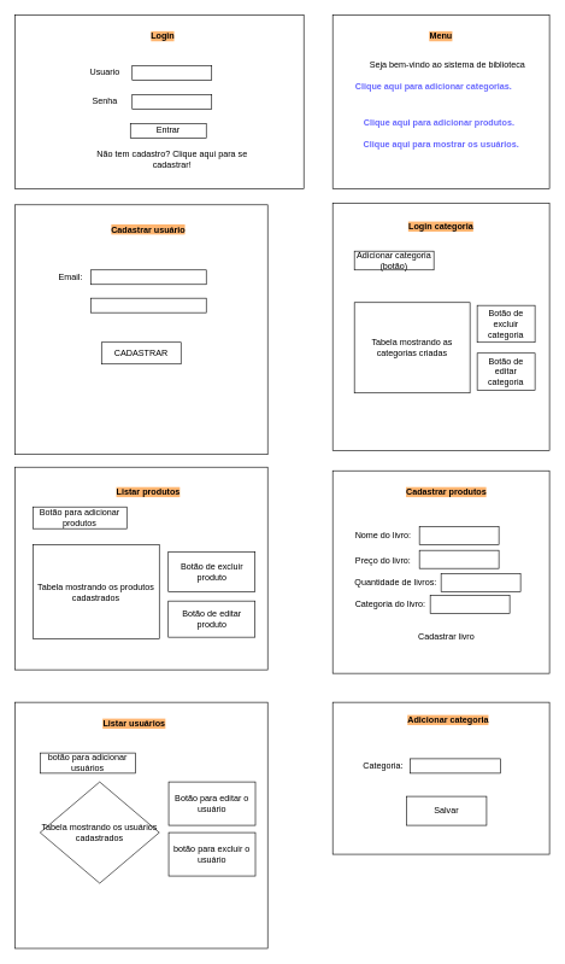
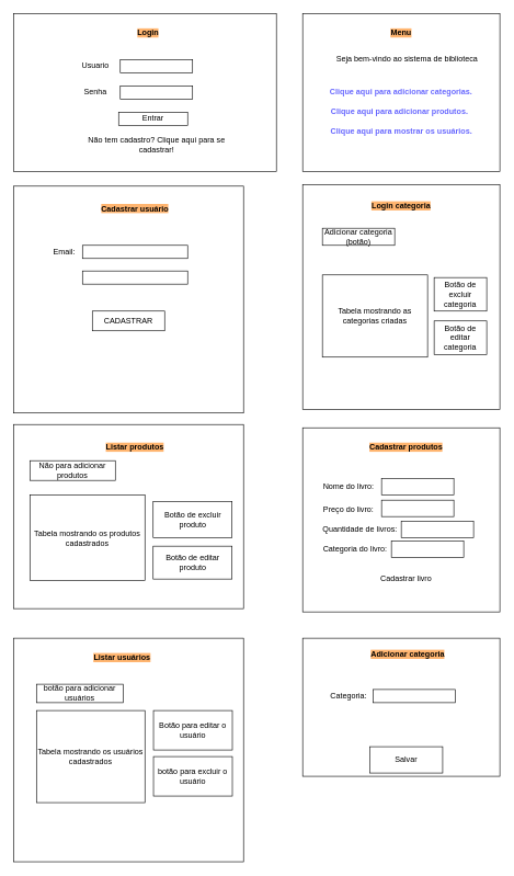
  <mxCell id="0" />
  <mxCell id="1" parent="0" />
  <mxCell id="2" value="" style="rounded=0;whiteSpace=wrap;html=1;" parent="1" vertex="1"><mxGeometry x="20" y="20" width="400" height="240" as="geometry" /></mxCell>
  <mxCell id="3" value="&lt;b style=&quot;background-color: rgb(255 , 181 , 112)&quot;&gt;Login&lt;/b&gt;" style="text;html=1;strokeColor=none;fillColor=none;align=center;verticalAlign=middle;whiteSpace=wrap;rounded=0;" parent="1" vertex="1"><mxGeometry x="185" y="40" width="80" height="20" as="geometry" /></mxCell>
  <mxCell id="4" value="Usuario" style="text;html=1;strokeColor=none;fillColor=none;align=center;verticalAlign=middle;whiteSpace=wrap;rounded=0;" parent="1" vertex="1"><mxGeometry x="110" y="90" width="70" height="20" as="geometry" /></mxCell>
  <mxCell id="5" value="Senha" style="text;html=1;strokeColor=none;fillColor=none;align=center;verticalAlign=middle;whiteSpace=wrap;rounded=0;" parent="1" vertex="1"><mxGeometry x="115" y="130" width="60" height="20" as="geometry" /></mxCell>
  <mxCell id="6" value="" style="rounded=0;whiteSpace=wrap;html=1;" parent="1" vertex="1"><mxGeometry x="182.5" y="90" width="110" height="20" as="geometry" /></mxCell>
  <mxCell id="7" value="" style="rounded=0;whiteSpace=wrap;html=1;" parent="1" vertex="1"><mxGeometry x="182.5" y="130" width="110" height="20" as="geometry" /></mxCell>
  <mxCell id="8" value="" style="rounded=0;whiteSpace=wrap;html=1;" parent="1" vertex="1"><mxGeometry x="20" y="282.5" width="350" height="345" as="geometry" /></mxCell>
  <mxCell id="9" value="Não tem cadastro? Clique aqui para se cadastrar!" style="text;html=1;strokeColor=none;fillColor=none;align=center;verticalAlign=middle;whiteSpace=wrap;rounded=0;" parent="1" vertex="1"><mxGeometry x="117.5" y="200" width="240" height="40" as="geometry" /></mxCell>
  <mxCell id="10" value="&lt;span style=&quot;background-color: rgb(255 , 181 , 112)&quot;&gt;&lt;b&gt;Cadastrar usuário&lt;/b&gt;&lt;/span&gt;" style="text;html=1;strokeColor=none;fillColor=none;align=center;verticalAlign=middle;whiteSpace=wrap;rounded=0;" parent="1" vertex="1"><mxGeometry x="140" y="306.5" width="130" height="20" as="geometry" /></mxCell>
  <mxCell id="11" value="Entrar" style="rounded=0;whiteSpace=wrap;html=1;" parent="1" vertex="1"><mxGeometry x="180" y="170" width="105" height="20" as="geometry" /></mxCell>
  <mxCell id="12" value="Email:" style="text;html=1;strokeColor=none;fillColor=none;align=center;verticalAlign=middle;whiteSpace=wrap;rounded=0;" parent="1" vertex="1"><mxGeometry x="80" y="372.5" width="35" height="20" as="geometry" /></mxCell>
  <mxCell id="13" value="" style="rounded=0;whiteSpace=wrap;html=1;" parent="1" vertex="1"><mxGeometry x="125" y="372.5" width="160" height="20" as="geometry" /></mxCell>
  <mxCell id="14" value="" style="rounded=0;whiteSpace=wrap;html=1;" parent="1" vertex="1"><mxGeometry x="125" y="411.5" width="160" height="20" as="geometry" /></mxCell>
  <mxCell id="15" value="" style="rounded=0;whiteSpace=wrap;html=1;" parent="1" vertex="1"><mxGeometry x="140" y="472.5" width="110" height="30" as="geometry" /></mxCell>
  <mxCell id="16" value="CADASTRAR" style="text;html=1;strokeColor=none;fillColor=none;align=center;verticalAlign=middle;whiteSpace=wrap;rounded=0;" parent="1" vertex="1"><mxGeometry x="175" y="477.5" width="40" height="20" as="geometry" /></mxCell>
  <mxCell id="17" value="" style="rounded=0;whiteSpace=wrap;html=1;" parent="1" vertex="1"><mxGeometry x="460" y="280" width="300" height="342" as="geometry" /></mxCell>
  <mxCell id="18" value="&lt;span style=&quot;background-color: rgb(255 , 181 , 112)&quot;&gt;&lt;b&gt;Login categoria&lt;/b&gt;&lt;/span&gt;" style="text;html=1;strokeColor=none;fillColor=none;align=center;verticalAlign=middle;whiteSpace=wrap;rounded=0;" parent="1" vertex="1"><mxGeometry x="545" y="302.5" width="130" height="20" as="geometry" /></mxCell>
  <mxCell id="19" value="Adicionar categoria (botão)" style="rounded=0;whiteSpace=wrap;html=1;" parent="1" vertex="1"><mxGeometry x="490" y="346.5" width="110" height="26" as="geometry" /></mxCell>
  <mxCell id="20" value="Tabela mostrando as categorias criadas" style="rounded=0;whiteSpace=wrap;html=1;" parent="1" vertex="1"><mxGeometry x="490" y="417.5" width="160" height="125" as="geometry" /></mxCell>
  <mxCell id="21" value="Botão de excluir categoria" style="rounded=0;whiteSpace=wrap;html=1;" parent="1" vertex="1"><mxGeometry x="660" y="421.5" width="80" height="51" as="geometry" /></mxCell>
  <mxCell id="22" value="Botão de editar categoria" style="rounded=0;whiteSpace=wrap;html=1;" parent="1" vertex="1"><mxGeometry x="660" y="487.5" width="80" height="51" as="geometry" /></mxCell>
  <mxCell id="23" value="" style="rounded=0;whiteSpace=wrap;html=1;" parent="1" vertex="1"><mxGeometry x="20" y="645" width="350" height="280" as="geometry" /></mxCell>
  <mxCell id="24" value="&lt;span style=&quot;background-color: rgb(255 , 181 , 112)&quot;&gt;&lt;b&gt;Listar produtos&lt;/b&gt;&lt;/span&gt;" style="text;html=1;strokeColor=none;fillColor=none;align=center;verticalAlign=middle;whiteSpace=wrap;rounded=0;" parent="1" vertex="1"><mxGeometry x="135" y="670" width="140" height="20" as="geometry" /></mxCell>
- <mxCell id="25" value="Botão para adicionar produtos" style="rounded=0;whiteSpace=wrap;html=1;" parent="1" vertex="1"><mxGeometry x="45" y="700" width="130" height="30" as="geometry" /></mxCell>
+ <mxCell id="25" value="Não para adicionar produtos" style="rounded=0;whiteSpace=wrap;html=1;" parent="1" vertex="1"><mxGeometry x="45" y="700" width="130" height="30" as="geometry" /></mxCell>
  <mxCell id="26" value="Tabela mostrando os produtos cadastrados" style="rounded=0;whiteSpace=wrap;html=1;" parent="1" vertex="1"><mxGeometry x="45" y="752.5" width="175" height="130" as="geometry" /></mxCell>
  <mxCell id="27" value="Botão de excluir produto" style="rounded=0;whiteSpace=wrap;html=1;" parent="1" vertex="1"><mxGeometry x="232.5" y="762.5" width="120" height="55" as="geometry" /></mxCell>
  <mxCell id="28" value="Botão de editar produto" style="rounded=0;whiteSpace=wrap;html=1;" parent="1" vertex="1"><mxGeometry x="232.5" y="830" width="120" height="50" as="geometry" /></mxCell>
  <mxCell id="29" value="&lt;span style=&quot;color: rgba(0 , 0 , 0 , 0) ; font-family: monospace ; font-size: 0px&quot;&gt;%3CmxGraphModel%3E%3Croot%3E%3CmxCell%20id%3D%220%22%2F%3E%3CmxCell%20id%3D%221%22%20parent%3D%220%22%2F%3E%3CmxCell%20id%3D%222%22%20value%3D%22Nome%3A%22%20style%3D%22text%3Bhtml%3D1%3BstrokeColor%3Dnone%3BfillColor%3Dnone%3Balign%3Dcenter%3BverticalAlign%3Dmiddle%3BwhiteSpace%3Dwrap%3Brounded%3D0%3B%22%20vertex%3D%221%22%20parent%3D%221%22%3E%3CmxGeometry%20x%3D%22120%22%20y%3D%22492.5%22%20width%3D%2250%22%20height%3D%2220%22%20as%3D%22geometry%22%2F%3E%3C%2FmxCell%3E%3C%2Froot%3E%3C%2FmxGraphModel%3E&lt;/span&gt;&lt;span style=&quot;color: rgba(0 , 0 , 0 , 0) ; font-family: monospace ; font-size: 0px ; white-space: nowrap&quot;&gt;%3CmxGraphModel%3E%3Croot%3E%3CmxCell%20id%3D%220%22%2F%3E%3CmxCell%20id%3D%221%22%20parent%3D%220%22%2F%3E%3CmxCell%20id%3D%222%22%20value%3D%22Nome%3A%22%20style%3D%22text%3Bhtml%3D1%3BstrokeColor%3Dnone%3BfillColor%3Dnone%3Balign%3Dcenter%3BverticalAlign%3Dmiddle%3BwhiteSpace%3Dwrap%3Brounded%3D0%3B%22%20vertex%3D%221%22%20parent%3D%221%22%3E%3CmxGeometry%20x%3D%22120%22%20y%3D%22492.5%22%20width%3D%2250%22%20height%3D%2220%22%20as%3D%22geometry%22%2F%3E%3C%2FmxCell%3E%3C%2Froot%3E%3C%2FmxGraphModel%3E&lt;/span&gt;&lt;span style=&quot;color: rgba(0 , 0 , 0 , 0) ; font-family: monospace ; font-size: 0px ; white-space: nowrap&quot;&gt;%3CmxGraphModel%3E%3Croot%3E%3CmxCell%20id%3D%220%22%2F%3E%3CmxCell%20id%3D%221%22%20parent%3D%220%22%2F%3E%3CmxCell%20id%3D%222%22%20value%3D%22Nome%3A%22%20style%3D%22text%3Bhtml%3D1%3BstrokeColor%3Dnone%3BfillColor%3Dnone%3Balign%3Dcenter%3BverticalAlign%3Dmiddle%3BwhiteSpace%3Dwrap%3Brounded%3D0%3B%22%20vertex%3D%221%22%20parent%3D%221%22%3E%3CmxGeometry%20x%3D%22120%22%20y%3D%22492.5%22%20width%3D%2250%22%20height%3D%2220%22%20as%3D%22geometry%22%2F%3E%3C%2FmxCell%3E%3C%2Froot%3E%3C%2FmxGraphMode&lt;/span&gt;" style="rounded=0;whiteSpace=wrap;html=1;" parent="1" vertex="1"><mxGeometry x="460" y="650" width="300" height="280" as="geometry" /></mxCell>
  <mxCell id="30" value="&lt;b style=&quot;background-color: rgb(255 , 181 , 112)&quot;&gt;Cadastrar produtos&lt;/b&gt;" style="text;html=1;strokeColor=none;fillColor=none;align=center;verticalAlign=middle;whiteSpace=wrap;rounded=0;" parent="1" vertex="1"><mxGeometry x="545" y="670" width="145" height="20" as="geometry" /></mxCell>
  <mxCell id="31" value="Nome do livro:" style="text;html=1;strokeColor=none;fillColor=none;align=center;verticalAlign=middle;whiteSpace=wrap;rounded=0;" parent="1" vertex="1"><mxGeometry x="480" y="730" width="100" height="20" as="geometry" /></mxCell>
  <mxCell id="32" value="Preço do livro:" style="text;html=1;strokeColor=none;fillColor=none;align=center;verticalAlign=middle;whiteSpace=wrap;rounded=0;" parent="1" vertex="1"><mxGeometry x="480" y="765" width="100" height="20" as="geometry" /></mxCell>
  <mxCell id="33" value="Quantidade de livros:" style="text;html=1;strokeColor=none;fillColor=none;align=center;verticalAlign=middle;whiteSpace=wrap;rounded=0;" parent="1" vertex="1"><mxGeometry x="485" y="795" width="125" height="20" as="geometry" /></mxCell>
  <mxCell id="34" value="Categoria do livro:" style="text;html=1;strokeColor=none;fillColor=none;align=center;verticalAlign=middle;whiteSpace=wrap;rounded=0;" parent="1" vertex="1"><mxGeometry x="485" y="825" width="110" height="20" as="geometry" /></mxCell>
  <mxCell id="35" value="" style="rounded=0;whiteSpace=wrap;html=1;" parent="1" vertex="1"><mxGeometry x="580" y="727.5" width="110" height="25" as="geometry" /></mxCell>
  <mxCell id="36" value="" style="rounded=0;whiteSpace=wrap;html=1;" parent="1" vertex="1"><mxGeometry x="580" y="760" width="110" height="25" as="geometry" /></mxCell>
  <mxCell id="37" value="" style="rounded=0;whiteSpace=wrap;html=1;" parent="1" vertex="1"><mxGeometry x="610" y="792.5" width="110" height="25" as="geometry" /></mxCell>
  <mxCell id="38" value="" style="rounded=0;whiteSpace=wrap;html=1;" parent="1" vertex="1"><mxGeometry x="595" y="822.5" width="110" height="25" as="geometry" /></mxCell>
  <mxCell id="39" value="Cadastrar livro" style="text;html=1;strokeColor=none;fillColor=none;align=center;verticalAlign=middle;whiteSpace=wrap;rounded=0;" parent="1" vertex="1"><mxGeometry x="570" y="870" width="95" height="20" as="geometry" /></mxCell>
  <mxCell id="40" value="" style="rounded=0;whiteSpace=wrap;html=1;" vertex="1" parent="1"><mxGeometry x="460" y="20" width="300" height="240" as="geometry" /></mxCell>
  <mxCell id="41" value="&lt;b style=&quot;background-color: rgb(255 , 181 , 112)&quot;&gt;Menu&lt;/b&gt;" style="text;html=1;strokeColor=none;fillColor=none;align=center;verticalAlign=middle;whiteSpace=wrap;rounded=0;" vertex="1" parent="1"><mxGeometry x="590" y="40" width="40" height="20" as="geometry" /></mxCell>
  <mxCell id="42" value="Seja bem-vindo ao sistema de biblioteca" style="text;html=1;strokeColor=none;fillColor=none;align=center;verticalAlign=middle;whiteSpace=wrap;rounded=0;" vertex="1" parent="1"><mxGeometry x="508" y="80" width="222" height="20" as="geometry" /></mxCell>
- <mxCell id="43" value="&lt;b&gt;&lt;font color=&quot;#6666ff&quot;&gt;Clique aqui para adicionar categorias.&lt;/font&gt;&lt;/b&gt;" style="text;html=1;strokeColor=none;fillColor=none;align=center;verticalAlign=middle;whiteSpace=wrap;rounded=0;" vertex="1" parent="1"><mxGeometry x="490" y="110" width="220" height="20" as="geometry" /></mxCell>
+ <mxCell id="43" value="&lt;b&gt;&lt;font color=&quot;#6666ff&quot;&gt;Clique aqui para adicionar categorias.&lt;/font&gt;&lt;/b&gt;" style="text;html=1;strokeColor=none;fillColor=none;align=center;verticalAlign=middle;whiteSpace=wrap;rounded=0;" vertex="1" parent="1"><mxGeometry x="500" y="130" width="220" height="20" as="geometry" /></mxCell>
  <mxCell id="44" value="&lt;font color=&quot;#6666ff&quot;&gt;&lt;b&gt;Clique aqui para adicionar produtos.&lt;/b&gt;&lt;/font&gt;" style="text;html=1;strokeColor=none;fillColor=none;align=center;verticalAlign=middle;whiteSpace=wrap;rounded=0;" vertex="1" parent="1"><mxGeometry x="500" y="160" width="215" height="20" as="geometry" /></mxCell>
  <mxCell id="45" value="&lt;b&gt;&lt;font color=&quot;#6666ff&quot;&gt;Clique aqui para mostrar os usuários.&lt;/font&gt;&lt;/b&gt;" style="text;html=1;strokeColor=none;fillColor=none;align=center;verticalAlign=middle;whiteSpace=wrap;rounded=0;" vertex="1" parent="1"><mxGeometry x="497.5" y="190" width="225" height="20" as="geometry" /></mxCell>
  <mxCell id="46" value="" style="rounded=0;whiteSpace=wrap;html=1;" vertex="1" parent="1"><mxGeometry x="20" y="970" width="350" height="340" as="geometry" /></mxCell>
  <mxCell id="47" value="&lt;b style=&quot;background-color: rgb(255 , 181 , 112)&quot;&gt;Listar usuários&lt;/b&gt;" style="text;html=1;strokeColor=none;fillColor=none;align=center;verticalAlign=middle;whiteSpace=wrap;rounded=0;" vertex="1" parent="1"><mxGeometry x="132.5" y="990" width="105" height="20" as="geometry" /></mxCell>
- <mxCell id="48" value="Tabela mostrando os usuários cadastrados" style="rhombus;whiteSpace=wrap;html=1;" vertex="1" parent="1"><mxGeometry x="55" y="1080" width="165" height="140" as="geometry" /></mxCell>
+ <mxCell id="48" value="Tabela mostrando os usuários cadastrados" style="rounded=0;whiteSpace=wrap;html=1;" vertex="1" parent="1"><mxGeometry x="55" y="1080" width="165" height="140" as="geometry" /></mxCell>
  <mxCell id="49" value="botão para adicionar usuários" style="rounded=0;whiteSpace=wrap;html=1;" vertex="1" parent="1"><mxGeometry x="55" y="1040" width="132" height="28" as="geometry" /></mxCell>
  <mxCell id="50" value="Botão para editar o usuário" style="rounded=0;whiteSpace=wrap;html=1;" vertex="1" parent="1"><mxGeometry x="233" y="1080" width="120" height="60" as="geometry" /></mxCell>
  <mxCell id="51" value="botão para excluir o usuário" style="rounded=0;whiteSpace=wrap;html=1;" vertex="1" parent="1"><mxGeometry x="233" y="1150" width="120" height="60" as="geometry" /></mxCell>
  <mxCell id="52" value="" style="rounded=0;whiteSpace=wrap;html=1;" vertex="1" parent="1"><mxGeometry x="460" y="970" width="300" height="210" as="geometry" /></mxCell>
  <mxCell id="53" value="&lt;span style=&quot;background-color: rgb(255 , 181 , 112)&quot;&gt;&lt;b&gt;Adicionar categoria&lt;/b&gt;&lt;/span&gt;" style="text;html=1;strokeColor=none;fillColor=none;align=center;verticalAlign=middle;whiteSpace=wrap;rounded=0;" vertex="1" parent="1"><mxGeometry x="560" y="985" width="120" height="20" as="geometry" /></mxCell>
  <mxCell id="54" value="Categoria:" style="text;html=1;strokeColor=none;fillColor=none;align=center;verticalAlign=middle;whiteSpace=wrap;rounded=0;" vertex="1" parent="1"><mxGeometry x="495" y="1048" width="70" height="20" as="geometry" /></mxCell>
  <mxCell id="55" value="" style="rounded=0;whiteSpace=wrap;html=1;" vertex="1" parent="1"><mxGeometry x="567.5" y="1048" width="125" height="20" as="geometry" /></mxCell>
- <mxCell id="56" value="Salvar" style="rounded=0;whiteSpace=wrap;html=1;" vertex="1" parent="1"><mxGeometry x="562" y="1100" width="111" height="40" as="geometry" /></mxCell>
+ <mxCell id="56" value="Salvar" style="rounded=0;whiteSpace=wrap;html=1;" vertex="1" parent="1"><mxGeometry x="562" y="1135" width="111" height="40" as="geometry" /></mxCell>
